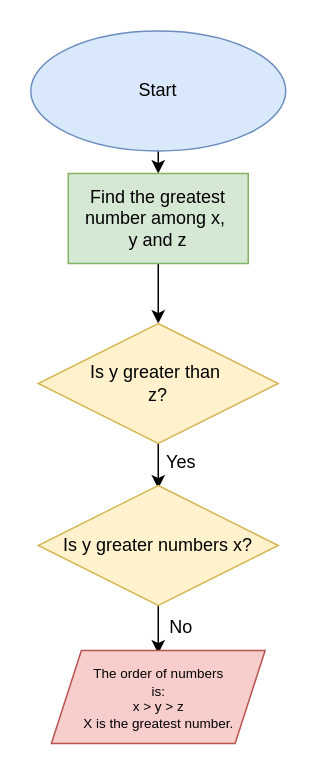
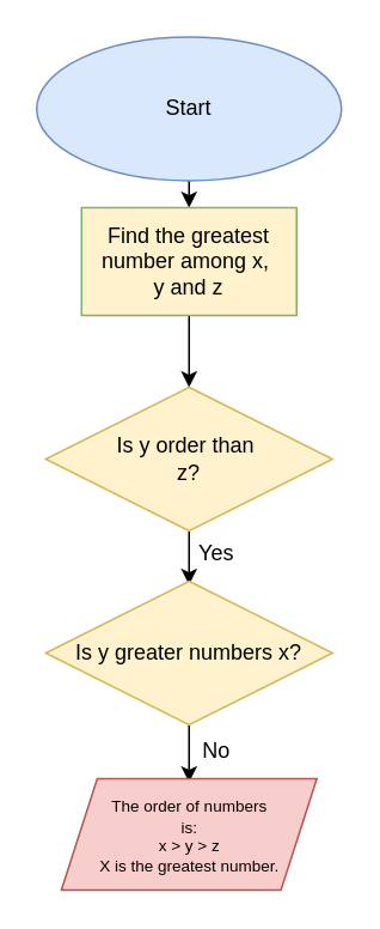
  <mxCell id="0" />
  <mxCell id="1" parent="0" />
  <mxCell id="2" style="edgeStyle=orthogonalEdgeStyle;rounded=0;orthogonalLoop=1;jettySize=auto;html=1;exitX=0.5;exitY=1;exitDx=0;exitDy=0;" edge="1" parent="1" source="3"><mxGeometry relative="1" as="geometry"><mxPoint x="105" y="115" as="targetPoint" /></mxGeometry></mxCell>
  <mxCell id="3" value="Start" style="ellipse;whiteSpace=wrap;html=1;fillColor=#dae8fc;strokeColor=#6c8ebf;" vertex="1" parent="1"><mxGeometry x="20" y="20" width="170" height="80" as="geometry" /></mxCell>
  <mxCell id="4" style="edgeStyle=orthogonalEdgeStyle;rounded=0;orthogonalLoop=1;jettySize=auto;html=1;exitX=0.5;exitY=1;exitDx=0;exitDy=0;" edge="1" parent="1" source="5"><mxGeometry relative="1" as="geometry"><mxPoint x="105" y="215" as="targetPoint" /></mxGeometry></mxCell>
- <mxCell id="5" value="Find the greatest number among x,&amp;nbsp;&lt;div&gt;y and z&lt;/div&gt;" style="rounded=0;whiteSpace=wrap;html=1;fillColor=#d5e8d4;strokeColor=#82b366;" vertex="1" parent="1"><mxGeometry x="45" y="115" width="120" height="60" as="geometry" /></mxCell>
+ <mxCell id="5" value="Find the greatest number among x,&amp;nbsp;&lt;div&gt;y and z&lt;/div&gt;" style="rounded=0;whiteSpace=wrap;html=1;fillColor=#fff2cc;strokeColor=#82b366;" vertex="1" parent="1"><mxGeometry x="45" y="115" width="120" height="60" as="geometry" /></mxCell>
  <mxCell id="6" style="edgeStyle=orthogonalEdgeStyle;rounded=0;orthogonalLoop=1;jettySize=auto;html=1;exitX=0.5;exitY=1;exitDx=0;exitDy=0;" edge="1" parent="1" source="7"><mxGeometry relative="1" as="geometry"><mxPoint x="105" y="325" as="targetPoint" /></mxGeometry></mxCell>
- <mxCell id="7" value="Is y greater than&amp;nbsp;&lt;div&gt;z?&lt;/div&gt;" style="rhombus;whiteSpace=wrap;html=1;fillColor=#fff2cc;strokeColor=#d6b656;" vertex="1" parent="1"><mxGeometry x="25" y="215" width="160" height="80" as="geometry" /></mxCell>
+ <mxCell id="7" value="Is y order than&amp;nbsp;&lt;div&gt;z?&lt;/div&gt;" style="rhombus;whiteSpace=wrap;html=1;fillColor=#fff2cc;strokeColor=#d6b656;" vertex="1" parent="1"><mxGeometry x="25" y="215" width="160" height="80" as="geometry" /></mxCell>
  <mxCell id="8" value="Yes" style="text;html=1;align=center;verticalAlign=middle;resizable=0;points=[];autosize=1;strokeColor=none;fillColor=none;" vertex="1" parent="1"><mxGeometry x="100" y="293" width="40" height="30" as="geometry" /></mxCell>
  <mxCell id="9" style="edgeStyle=orthogonalEdgeStyle;rounded=0;orthogonalLoop=1;jettySize=auto;html=1;exitX=0.5;exitY=1;exitDx=0;exitDy=0;" edge="1" parent="1" source="10"><mxGeometry relative="1" as="geometry"><mxPoint x="105" y="435" as="targetPoint" /></mxGeometry></mxCell>
  <mxCell id="10" value="Is y greater numbers x?" style="rhombus;whiteSpace=wrap;html=1;fillColor=#fff2cc;strokeColor=#d6b656;" vertex="1" parent="1"><mxGeometry x="25" y="323" width="160" height="80" as="geometry" /></mxCell>
  <mxCell id="11" value="No" style="text;html=1;align=center;verticalAlign=middle;resizable=0;points=[];autosize=1;strokeColor=none;fillColor=none;" vertex="1" parent="1"><mxGeometry x="100" y="403" width="40" height="30" as="geometry" /></mxCell>
  <mxCell id="12" value="&lt;font style=&quot;font-size: 9px;&quot;&gt;The order of numbers&lt;/font&gt;&lt;div style=&quot;font-size: 9px;&quot;&gt;is:&lt;/div&gt;&lt;div style=&quot;font-size: 9px;&quot;&gt;x &amp;gt; y &amp;gt; z&lt;/div&gt;&lt;div style=&quot;font-size: 9px;&quot;&gt;X is the greatest number.&lt;/div&gt;" style="shape=parallelogram;perimeter=parallelogramPerimeter;whiteSpace=wrap;html=1;fixedSize=1;fillColor=#f8cecc;strokeColor=#b85450;" vertex="1" parent="1"><mxGeometry x="33.75" y="433" width="142.5" height="62" as="geometry" /></mxCell>
